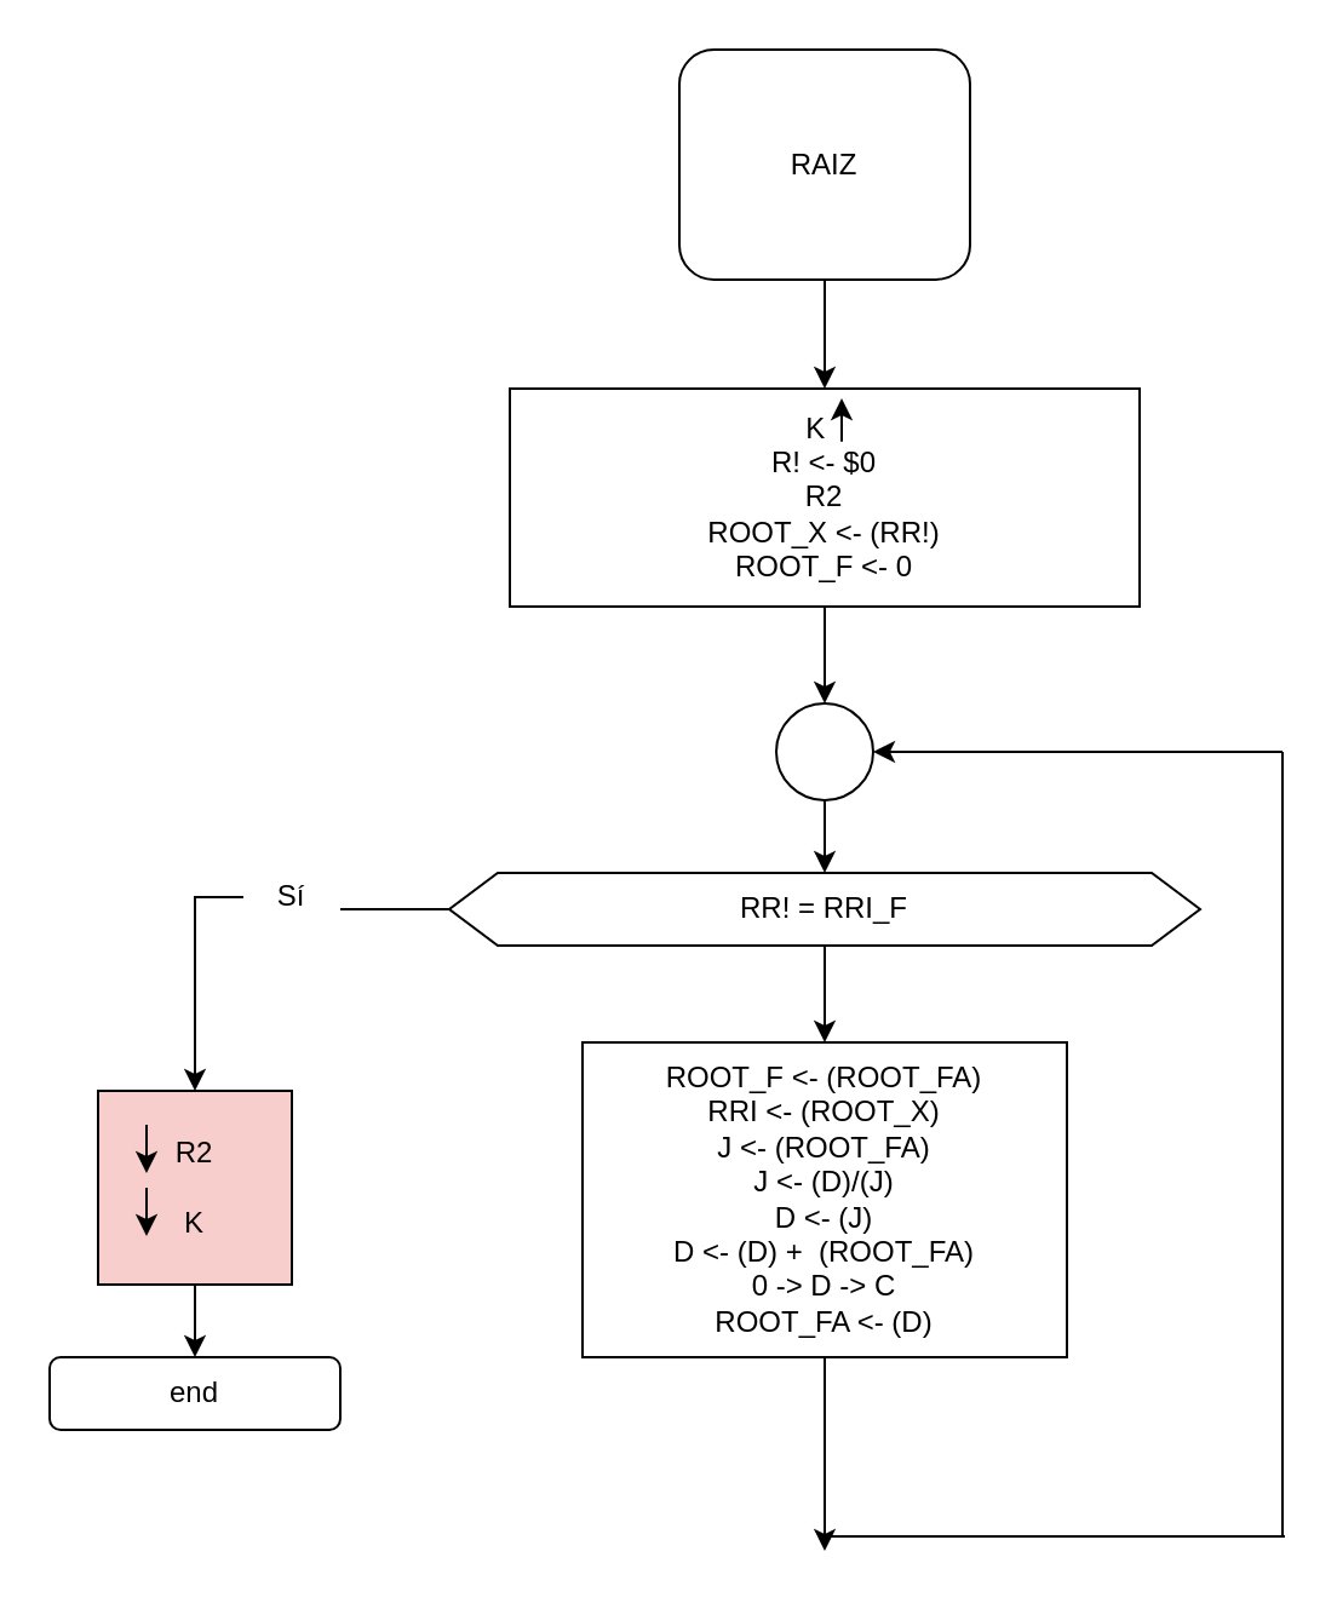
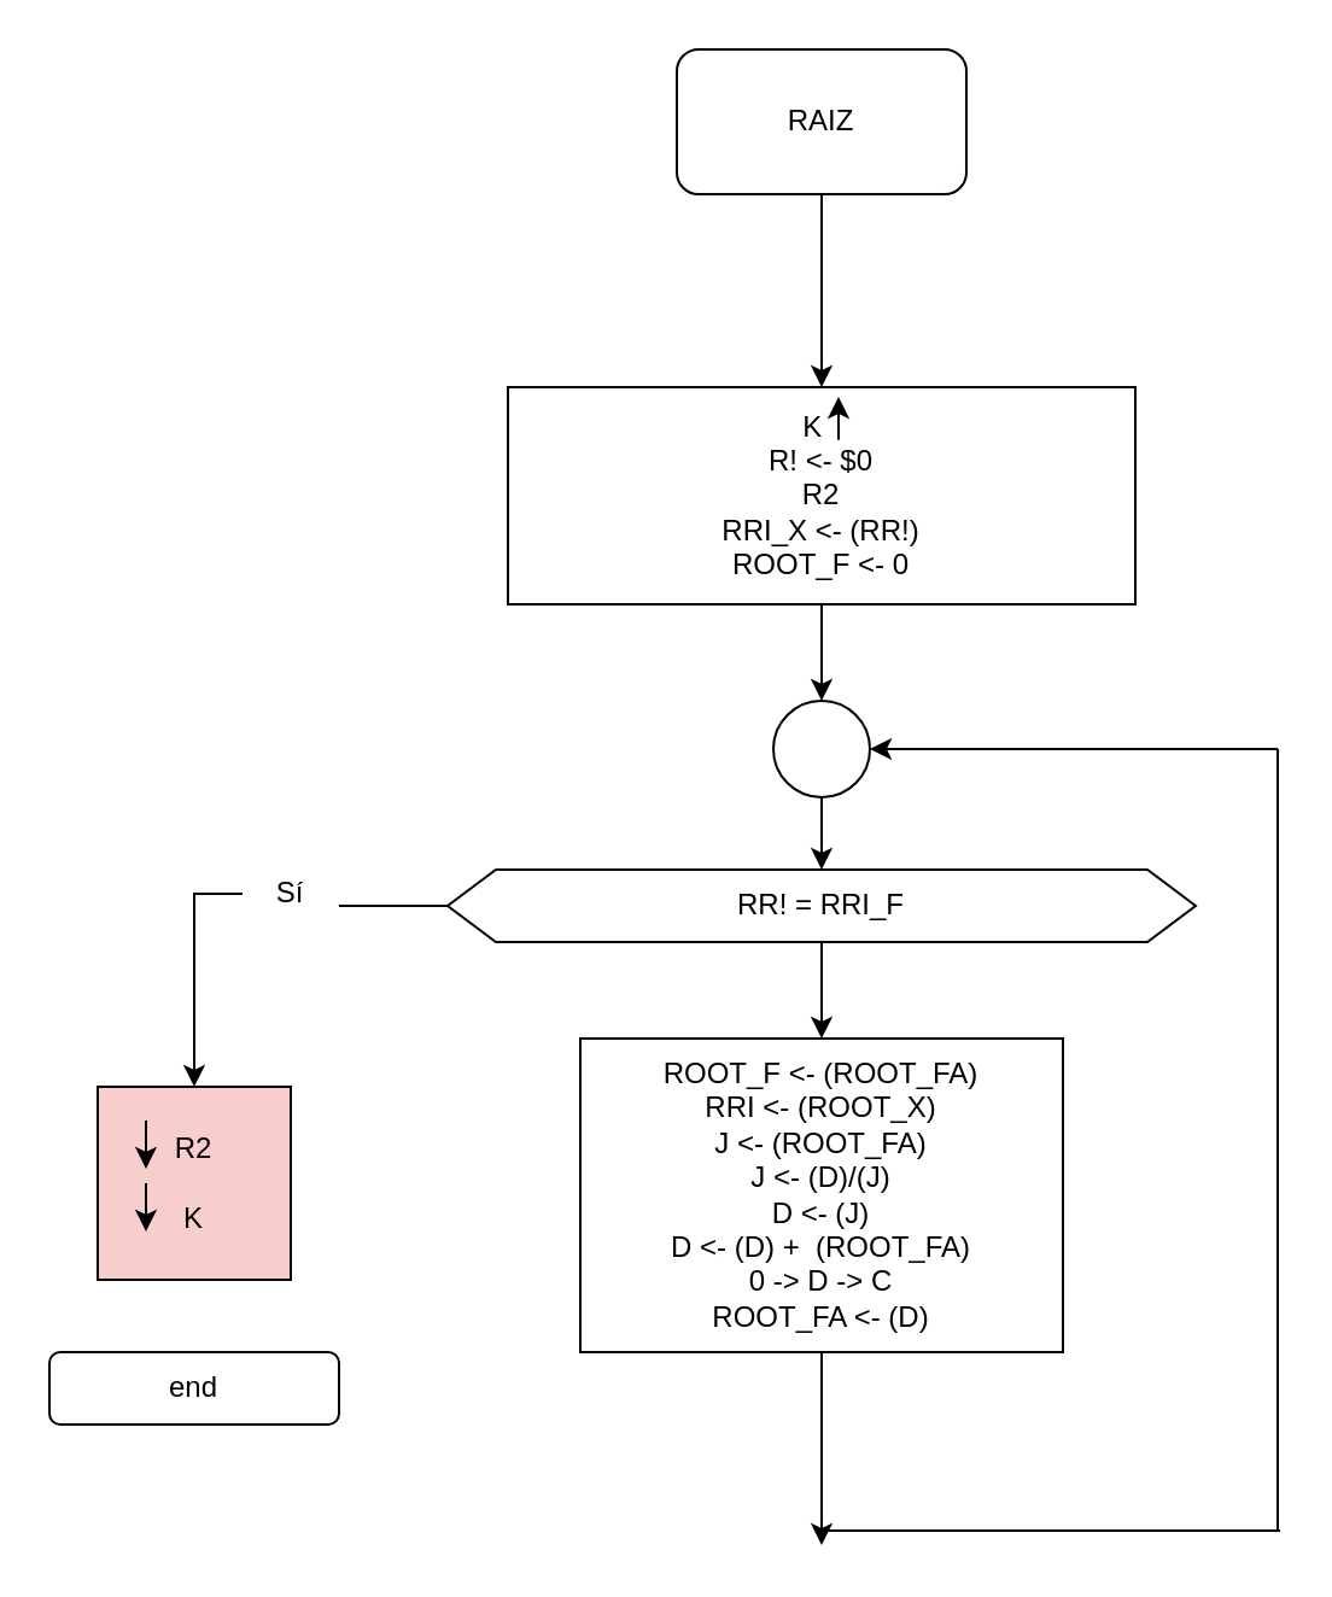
  <mxCell id="0" />
  <mxCell id="1" parent="0" />
  <mxCell id="2" style="edgeStyle=orthogonalEdgeStyle;rounded=0;orthogonalLoop=1;jettySize=auto;html=1;exitX=0.5;exitY=1;exitDx=0;exitDy=0;entryX=0.5;entryY=0;entryDx=0;entryDy=0;" edge="1" parent="1" source="3" target="4"><mxGeometry relative="1" as="geometry" /></mxCell>
- <mxCell id="3" value="RAIZ" style="rounded=1;whiteSpace=wrap;html=1;" vertex="1" parent="1"><mxGeometry x="280" y="20" width="120" height="95" as="geometry" /></mxCell>
- <mxCell id="4" value="K &amp;nbsp;&lt;br&gt;R! &amp;lt;- $0&lt;br&gt;R2&lt;br&gt;ROOT_X &amp;lt;- (RR!)&lt;br&gt;ROOT_F &amp;lt;- 0" style="rounded=0;whiteSpace=wrap;html=1;" vertex="1" parent="1"><mxGeometry x="210" y="160" width="260" height="90" as="geometry" /></mxCell>
+ <mxCell id="3" value="RAIZ" style="rounded=1;whiteSpace=wrap;html=1;" vertex="1" parent="1"><mxGeometry x="280" y="20" width="120" height="60" as="geometry" /></mxCell>
+ <mxCell id="4" value="K &amp;nbsp;&lt;br&gt;R! &amp;lt;- $0&lt;br&gt;R2&lt;br&gt;RRI_X &amp;lt;- (RR!)&lt;br&gt;ROOT_F &amp;lt;- 0" style="rounded=0;whiteSpace=wrap;html=1;" vertex="1" parent="1"><mxGeometry x="210" y="160" width="260" height="90" as="geometry" /></mxCell>
  <mxCell id="5" value="" style="endArrow=classic;html=1;" edge="1" parent="1"><mxGeometry width="50" height="50" relative="1" as="geometry"><mxPoint x="347" y="174" as="sourcePoint" /><mxPoint x="347" y="164" as="targetPoint" /><Array as="points"><mxPoint x="347" y="184" /><mxPoint x="347" y="174" /></Array></mxGeometry></mxCell>
  <mxCell id="6" style="edgeStyle=orthogonalEdgeStyle;rounded=0;orthogonalLoop=1;jettySize=auto;html=1;exitX=0.5;exitY=1;exitDx=0;exitDy=0;entryX=0.5;entryY=0;entryDx=0;entryDy=0;" edge="1" parent="1" source="7" target="10"><mxGeometry relative="1" as="geometry" /></mxCell>
  <mxCell id="7" value="" style="ellipse;whiteSpace=wrap;html=1;aspect=fixed;" vertex="1" parent="1"><mxGeometry x="320" y="290" width="40" height="40" as="geometry" /></mxCell>
  <mxCell id="8" value="" style="endArrow=classic;html=1;entryX=0.5;entryY=0;entryDx=0;entryDy=0;exitX=0.5;exitY=1;exitDx=0;exitDy=0;" edge="1" parent="1" source="4" target="7"><mxGeometry width="50" height="50" relative="1" as="geometry"><mxPoint x="310" y="200" as="sourcePoint" /><mxPoint x="360" y="150" as="targetPoint" /></mxGeometry></mxCell>
  <mxCell id="9" style="edgeStyle=orthogonalEdgeStyle;rounded=0;orthogonalLoop=1;jettySize=auto;html=1;exitX=0.5;exitY=1;exitDx=0;exitDy=0;" edge="1" parent="1" source="10" target="12"><mxGeometry relative="1" as="geometry" /></mxCell>
  <mxCell id="10" value="RR! = RRI_F" style="shape=hexagon;perimeter=hexagonPerimeter2;whiteSpace=wrap;html=1;fixedSize=1;" vertex="1" parent="1"><mxGeometry x="185" y="360" width="310" height="30" as="geometry" /></mxCell>
  <mxCell id="11" style="edgeStyle=orthogonalEdgeStyle;rounded=0;orthogonalLoop=1;jettySize=auto;html=1;exitX=0.5;exitY=1;exitDx=0;exitDy=0;" edge="1" parent="1" source="12"><mxGeometry relative="1" as="geometry"><mxPoint x="340" y="640" as="targetPoint" /></mxGeometry></mxCell>
  <mxCell id="12" value="ROOT_F &amp;lt;- (ROOT_FA)&lt;br&gt;RRI &amp;lt;- (ROOT_X)&lt;br&gt;J &amp;lt;- (ROOT_FA)&lt;br&gt;J &amp;lt;- (D)/(J)&lt;br&gt;D &amp;lt;- (J)&lt;br&gt;D &amp;lt;- (D) + &amp;nbsp;(ROOT_FA)&lt;br&gt;0 -&amp;gt; D -&amp;gt; C&lt;br&gt;ROOT_FA &amp;lt;- (D)" style="rounded=0;whiteSpace=wrap;html=1;" vertex="1" parent="1"><mxGeometry x="240" y="430" width="200" height="130" as="geometry" /></mxCell>
  <mxCell id="13" value="" style="endArrow=none;html=1;" edge="1" parent="1"><mxGeometry width="50" height="50" relative="1" as="geometry"><mxPoint x="340" y="634" as="sourcePoint" /><mxPoint x="530" y="634" as="targetPoint" /></mxGeometry></mxCell>
  <mxCell id="14" value="" style="endArrow=none;html=1;" edge="1" parent="1"><mxGeometry width="50" height="50" relative="1" as="geometry"><mxPoint x="529" y="634" as="sourcePoint" /><mxPoint x="529" y="310" as="targetPoint" /></mxGeometry></mxCell>
  <mxCell id="15" value="" style="endArrow=classic;html=1;entryX=1;entryY=0.5;entryDx=0;entryDy=0;" edge="1" parent="1" target="7"><mxGeometry width="50" height="50" relative="1" as="geometry"><mxPoint x="529" y="310" as="sourcePoint" /><mxPoint x="579" y="283" as="targetPoint" /></mxGeometry></mxCell>
- <mxCell id="16" style="edgeStyle=orthogonalEdgeStyle;rounded=0;orthogonalLoop=1;jettySize=auto;html=1;exitX=0.5;exitY=1;exitDx=0;exitDy=0;entryX=0.5;entryY=0;entryDx=0;entryDy=0;" edge="1" parent="1" source="17" target="18"><mxGeometry relative="1" as="geometry" /></mxCell>
  <mxCell id="17" value="R2&lt;br&gt;&lt;br&gt;K" style="whiteSpace=wrap;html=1;aspect=fixed;fillColor=#f8cecc;" vertex="1" parent="1"><mxGeometry x="40" y="450" width="80" height="80" as="geometry" /></mxCell>
  <mxCell id="18" value="end" style="rounded=1;whiteSpace=wrap;html=1;" vertex="1" parent="1"><mxGeometry x="20" y="560" width="120" height="30" as="geometry" /></mxCell>
  <mxCell id="19" style="edgeStyle=orthogonalEdgeStyle;rounded=0;orthogonalLoop=1;jettySize=auto;html=1;exitX=0;exitY=0.5;exitDx=0;exitDy=0;entryX=0.5;entryY=0;entryDx=0;entryDy=0;" edge="1" parent="1" source="20" target="17"><mxGeometry relative="1" as="geometry" /></mxCell>
  <mxCell id="20" value="Sí" style="text;html=1;strokeColor=none;fillColor=none;align=center;verticalAlign=middle;whiteSpace=wrap;rounded=0;" vertex="1" parent="1"><mxGeometry x="100" y="360" width="40" height="20" as="geometry" /></mxCell>
  <mxCell id="21" value="" style="endArrow=none;html=1;entryX=0;entryY=0.5;entryDx=0;entryDy=0;exitX=1;exitY=0.75;exitDx=0;exitDy=0;" edge="1" parent="1" source="20" target="10"><mxGeometry width="50" height="50" relative="1" as="geometry"><mxPoint x="140" y="410" as="sourcePoint" /><mxPoint x="180" y="370" as="targetPoint" /></mxGeometry></mxCell>
  <mxCell id="22" value="" style="endArrow=classic;html=1;" edge="1" parent="1"><mxGeometry width="50" height="50" relative="1" as="geometry"><mxPoint x="60" y="464" as="sourcePoint" /><mxPoint x="60" y="484" as="targetPoint" /><Array as="points"><mxPoint x="60" y="474" /><mxPoint x="60" y="464" /></Array></mxGeometry></mxCell>
  <mxCell id="23" value="" style="endArrow=classic;html=1;" edge="1" parent="1"><mxGeometry width="50" height="50" relative="1" as="geometry"><mxPoint x="60" y="490" as="sourcePoint" /><mxPoint x="60" y="510" as="targetPoint" /><Array as="points"><mxPoint x="60" y="500" /></Array></mxGeometry></mxCell>
